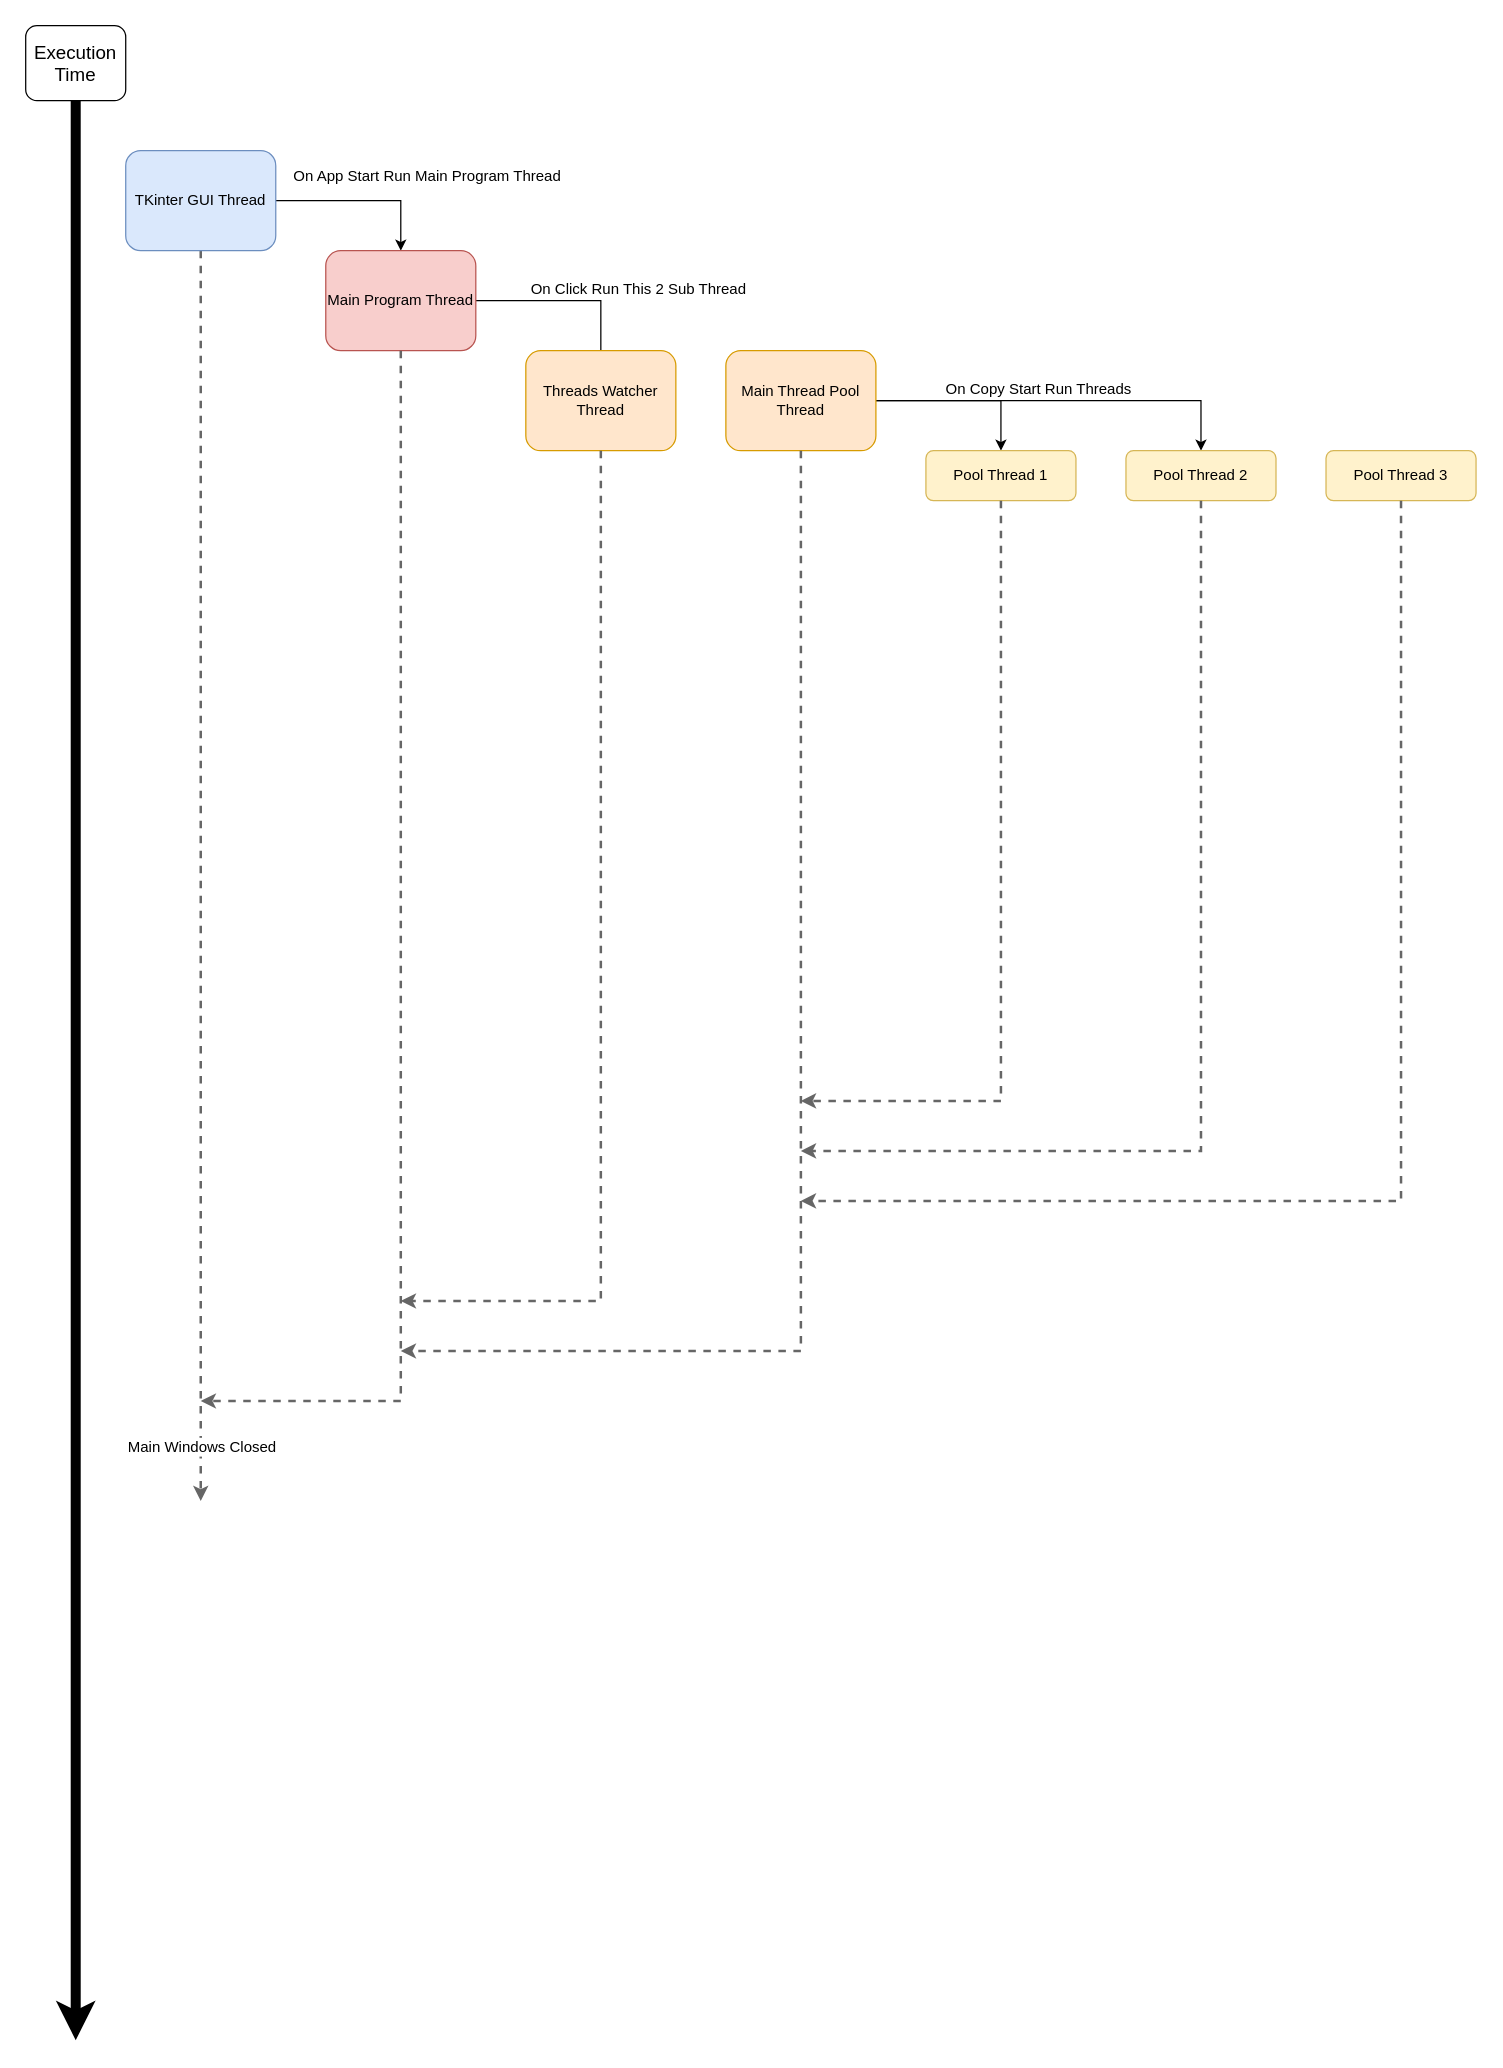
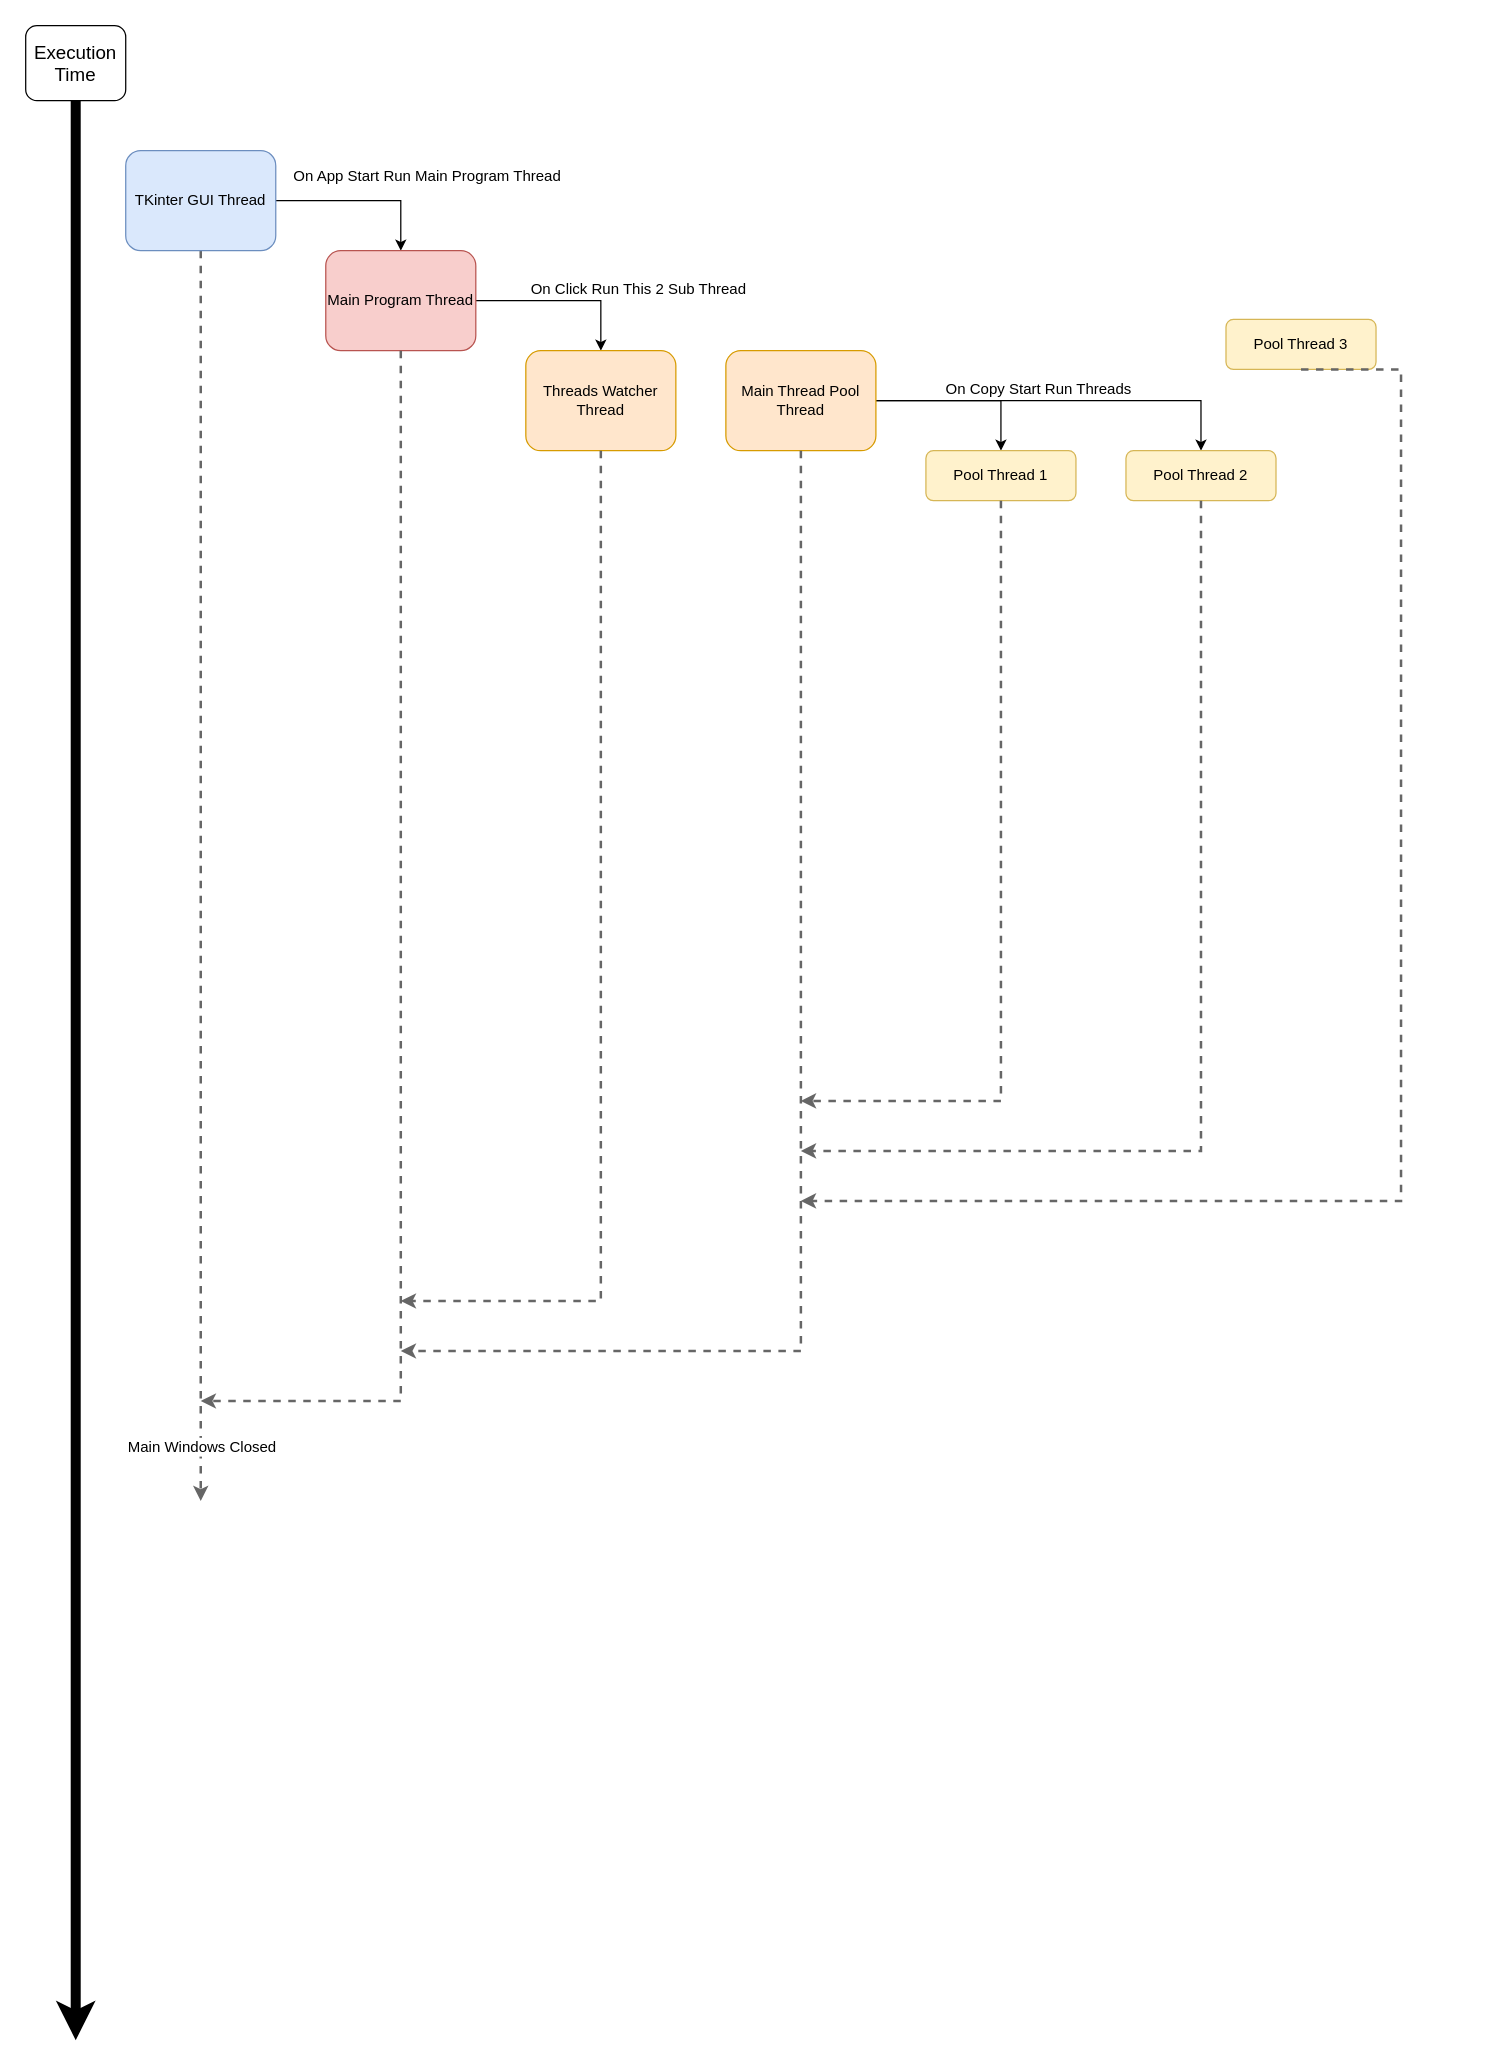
  <mxCell id="0" />
  <mxCell id="1" parent="0" />
  <mxCell id="2" value="" style="endArrow=classic;html=1;rounded=0;strokeWidth=8;exitX=0.5;exitY=1;exitDx=0;exitDy=0;" edge="1" parent="1" source="23"><mxGeometry width="50" height="50" relative="1" as="geometry"><mxPoint x="60" y="120" as="sourcePoint" /><mxPoint x="60" y="1631.333" as="targetPoint" /></mxGeometry></mxCell>
  <mxCell id="3" style="edgeStyle=orthogonalEdgeStyle;rounded=0;orthogonalLoop=1;jettySize=auto;html=1;entryX=0.5;entryY=0;entryDx=0;entryDy=0;" edge="1" parent="1" source="7" target="9"><mxGeometry relative="1" as="geometry"><Array as="points"><mxPoint x="320" y="160" /></Array></mxGeometry></mxCell>
  <mxCell id="4" value="On App Start Run Main Program Thread" style="edgeLabel;html=1;align=center;verticalAlign=middle;resizable=0;points=[];fontSize=12;" vertex="1" connectable="0" parent="3"><mxGeometry x="-0.09" y="2" relative="1" as="geometry"><mxPoint x="56" y="-18" as="offset" /></mxGeometry></mxCell>
  <mxCell id="5" style="edgeStyle=orthogonalEdgeStyle;rounded=0;orthogonalLoop=1;jettySize=auto;html=1;dashed=1;strokeWidth=2;fillColor=#f5f5f5;strokeColor=#666666;fontStyle=1" edge="1" parent="1" source="7"><mxGeometry relative="1" as="geometry"><mxPoint x="160" y="1200" as="targetPoint" /><Array as="points"><mxPoint x="160" y="460" /><mxPoint x="160" y="460" /></Array></mxGeometry></mxCell>
  <mxCell id="6" value="Main Windows Closed" style="edgeLabel;html=1;align=center;verticalAlign=middle;resizable=0;points=[];fontSize=12;" vertex="1" connectable="0" parent="5"><mxGeometry x="0.911" relative="1" as="geometry"><mxPoint as="offset" /></mxGeometry></mxCell>
  <mxCell id="7" value="TKinter GUI Thread" style="rounded=1;whiteSpace=wrap;html=1;fillColor=#dae8fc;strokeColor=#6c8ebf;" vertex="1" parent="1"><mxGeometry x="100" y="120" width="120" height="80" as="geometry" /></mxCell>
- <mxCell id="8" value="" style="edgeStyle=orthogonalEdgeStyle;rounded=0;orthogonalLoop=1;jettySize=auto;html=1;endArrow=none;" edge="1" parent="1" source="9" target="10"><mxGeometry relative="1" as="geometry"><Array as="points"><mxPoint x="480" y="240" /></Array></mxGeometry></mxCell>
+ <mxCell id="8" value="" style="edgeStyle=orthogonalEdgeStyle;rounded=0;orthogonalLoop=1;jettySize=auto;html=1;" edge="1" parent="1" source="9" target="10"><mxGeometry relative="1" as="geometry"><Array as="points"><mxPoint x="480" y="240" /></Array></mxGeometry></mxCell>
  <mxCell id="9" value="Main Program Thread" style="rounded=1;whiteSpace=wrap;html=1;fillColor=#f8cecc;strokeColor=#b85450;" vertex="1" parent="1"><mxGeometry x="260" y="200" width="120" height="80" as="geometry" /></mxCell>
  <mxCell id="10" value="Threads Watcher Thread" style="whiteSpace=wrap;html=1;fillColor=#ffe6cc;strokeColor=#d79b00;rounded=1;" vertex="1" parent="1"><mxGeometry x="420" y="280" width="120" height="80" as="geometry" /></mxCell>
  <mxCell id="11" value="" style="edgeStyle=orthogonalEdgeStyle;rounded=0;orthogonalLoop=1;jettySize=auto;html=1;entryX=0.5;entryY=0;entryDx=0;entryDy=0;" edge="1" parent="1" source="13" target="17"><mxGeometry relative="1" as="geometry" /></mxCell>
  <mxCell id="12" style="edgeStyle=orthogonalEdgeStyle;rounded=0;orthogonalLoop=1;jettySize=auto;html=1;entryX=0.5;entryY=0;entryDx=0;entryDy=0;" edge="1" parent="1" source="13" target="18"><mxGeometry relative="1" as="geometry" /></mxCell>
  <mxCell id="13" value="Main Thread Pool Thread" style="whiteSpace=wrap;html=1;fillColor=#ffe6cc;strokeColor=#d79b00;rounded=1;" vertex="1" parent="1"><mxGeometry x="580" y="280" width="120" height="80" as="geometry" /></mxCell>
  <mxCell id="14" style="edgeStyle=orthogonalEdgeStyle;rounded=0;orthogonalLoop=1;jettySize=auto;html=1;dashed=1;strokeWidth=2;fillColor=#f5f5f5;strokeColor=#666666;fontStyle=1;exitX=0.5;exitY=1;exitDx=0;exitDy=0;" edge="1" parent="1" source="9"><mxGeometry relative="1" as="geometry"><mxPoint x="160" y="1120" as="targetPoint" /><mxPoint x="319.5" y="300" as="sourcePoint" /><Array as="points"><mxPoint x="320" y="1120" /></Array></mxGeometry></mxCell>
  <mxCell id="15" style="edgeStyle=orthogonalEdgeStyle;rounded=0;orthogonalLoop=1;jettySize=auto;html=1;dashed=1;strokeWidth=2;fillColor=#f5f5f5;strokeColor=#666666;fontStyle=1;exitX=0.5;exitY=1;exitDx=0;exitDy=0;" edge="1" parent="1" source="10"><mxGeometry relative="1" as="geometry"><mxPoint x="320" y="1040" as="targetPoint" /><mxPoint x="479.5" y="370" as="sourcePoint" /><Array as="points"><mxPoint x="480" y="1040" /></Array></mxGeometry></mxCell>
  <mxCell id="16" style="edgeStyle=orthogonalEdgeStyle;rounded=0;orthogonalLoop=1;jettySize=auto;html=1;dashed=1;strokeWidth=2;fillColor=#f5f5f5;strokeColor=#666666;fontStyle=1;exitX=0.5;exitY=1;exitDx=0;exitDy=0;" edge="1" parent="1" source="13"><mxGeometry relative="1" as="geometry"><mxPoint x="320" y="1080" as="targetPoint" /><mxPoint x="640" y="370" as="sourcePoint" /><Array as="points"><mxPoint x="640" y="1080" /></Array></mxGeometry></mxCell>
  <mxCell id="17" value="Pool Thread 1" style="whiteSpace=wrap;html=1;fillColor=#fff2cc;strokeColor=#d6b656;rounded=1;" vertex="1" parent="1"><mxGeometry x="740" y="360" width="120" height="40" as="geometry" /></mxCell>
  <mxCell id="18" value="Pool Thread 2" style="whiteSpace=wrap;html=1;fillColor=#fff2cc;strokeColor=#d6b656;rounded=1;" vertex="1" parent="1"><mxGeometry x="900" y="360" width="120" height="40" as="geometry" /></mxCell>
- <mxCell id="19" value="Pool Thread 3" style="whiteSpace=wrap;html=1;fillColor=#fff2cc;strokeColor=#d6b656;rounded=1;" vertex="1" parent="1"><mxGeometry x="1060" y="360" width="120" height="40" as="geometry" /></mxCell>
+ <mxCell id="19" value="Pool Thread 3" style="whiteSpace=wrap;html=1;fillColor=#fff2cc;strokeColor=#d6b656;rounded=1;" vertex="1" parent="1"><mxGeometry x="980" y="255" width="120" height="40" as="geometry" /></mxCell>
  <mxCell id="20" style="edgeStyle=orthogonalEdgeStyle;rounded=0;orthogonalLoop=1;jettySize=auto;html=1;dashed=1;strokeWidth=2;fillColor=#f5f5f5;strokeColor=#666666;fontStyle=1;exitX=0.5;exitY=1;exitDx=0;exitDy=0;" edge="1" parent="1" source="17"><mxGeometry relative="1" as="geometry"><mxPoint x="640" y="880" as="targetPoint" /><mxPoint x="810" y="420" as="sourcePoint" /><Array as="points"><mxPoint x="800" y="880" /></Array></mxGeometry></mxCell>
  <mxCell id="21" style="edgeStyle=orthogonalEdgeStyle;rounded=0;orthogonalLoop=1;jettySize=auto;html=1;dashed=1;strokeWidth=2;fillColor=#f5f5f5;strokeColor=#666666;fontStyle=1;exitX=0.5;exitY=1;exitDx=0;exitDy=0;" edge="1" parent="1" source="18"><mxGeometry relative="1" as="geometry"><mxPoint x="640" y="920" as="targetPoint" /><mxPoint x="800" y="440" as="sourcePoint" /><Array as="points"><mxPoint x="960" y="920" /></Array></mxGeometry></mxCell>
  <mxCell id="22" style="edgeStyle=orthogonalEdgeStyle;rounded=0;orthogonalLoop=1;jettySize=auto;html=1;dashed=1;strokeWidth=2;fillColor=#f5f5f5;strokeColor=#666666;fontStyle=1;exitX=0.5;exitY=1;exitDx=0;exitDy=0;" edge="1" parent="1" source="19"><mxGeometry relative="1" as="geometry"><mxPoint x="639.97" y="960" as="targetPoint" /><mxPoint x="959.97" y="440" as="sourcePoint" /><Array as="points"><mxPoint x="1120" y="960" /></Array></mxGeometry></mxCell>
  <mxCell id="23" value="Execution Time" style="rounded=1;whiteSpace=wrap;html=1;fontSize=15;" vertex="1" parent="1"><mxGeometry y="20" width="80" height="60" as="geometry" x="20" /></mxCell>
  <mxCell id="24" value="On Click Run This 2 Sub Thread" style="edgeLabel;html=1;align=center;verticalAlign=middle;resizable=0;points=[];fontSize=12;" vertex="1" connectable="0" parent="1"><mxGeometry x="509.996" y="230" as="geometry" /></mxCell>
  <mxCell id="25" value="On Copy Start Run Threads" style="edgeLabel;html=1;align=center;verticalAlign=middle;resizable=0;points=[];fontSize=12;" vertex="1" connectable="0" parent="1"><mxGeometry x="829.996" y="310" as="geometry" /></mxCell>
